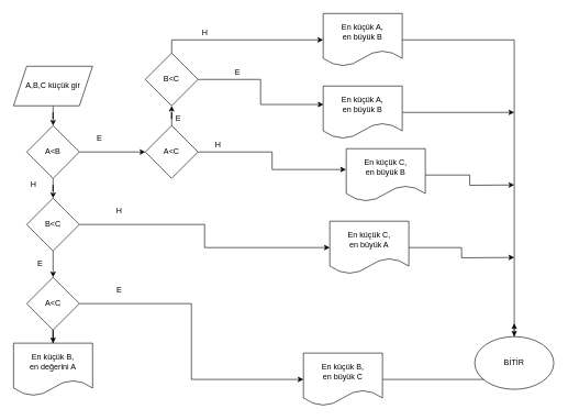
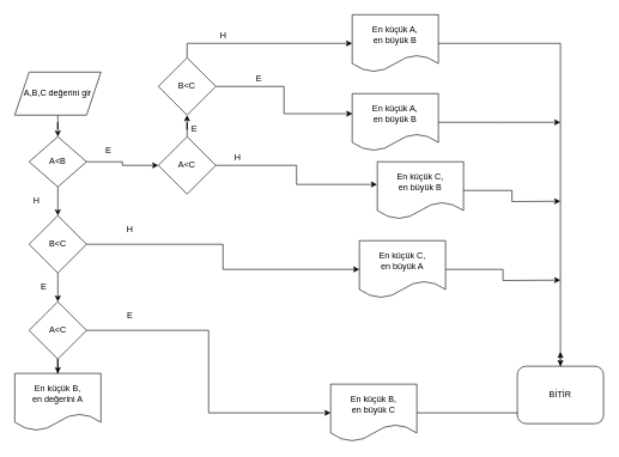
  <mxCell id="0" />
  <mxCell id="1" parent="0" />
  <mxCell id="2" style="edgeStyle=orthogonalEdgeStyle;rounded=0;orthogonalLoop=1;jettySize=auto;html=1;entryX=0.5;entryY=0;entryDx=0;entryDy=0;" edge="1" parent="1" source="3" target="6"><mxGeometry relative="1" as="geometry" /></mxCell>
- <mxCell id="3" value="A,B,C küçük gir" style="shape=parallelogram;perimeter=parallelogramPerimeter;whiteSpace=wrap;html=1;fixedSize=1;" vertex="1" parent="1"><mxGeometry x="20" y="100" width="120" height="60" as="geometry" /></mxCell>
+ <mxCell id="3" value="A,B,C değerini gir" style="shape=parallelogram;perimeter=parallelogramPerimeter;whiteSpace=wrap;html=1;fixedSize=1;" vertex="1" parent="1"><mxGeometry x="20" y="100" width="120" height="60" as="geometry" /></mxCell>
  <mxCell id="4" style="edgeStyle=orthogonalEdgeStyle;rounded=0;orthogonalLoop=1;jettySize=auto;html=1;entryX=0.5;entryY=0;entryDx=0;entryDy=0;" edge="1" parent="1" source="6" target="9"><mxGeometry relative="1" as="geometry" /></mxCell>
  <mxCell id="5" style="edgeStyle=orthogonalEdgeStyle;rounded=0;orthogonalLoop=1;jettySize=auto;html=1;entryX=0;entryY=0.5;entryDx=0;entryDy=0;" edge="1" parent="1" source="6" target="19"><mxGeometry relative="1" as="geometry" /></mxCell>
- <mxCell id="6" value="A&amp;lt;B" style="rhombus;whiteSpace=wrap;html=1;" vertex="1" parent="1"><mxGeometry x="40" y="190" width="80" height="80" as="geometry" /></mxCell>
+ <mxCell id="6" value="A&amp;lt;B" style="rhombus;whiteSpace=wrap;html=1;" vertex="1" parent="1"><mxGeometry x="40" y="190" width="80" height="70" as="geometry" /></mxCell>
  <mxCell id="7" style="edgeStyle=orthogonalEdgeStyle;rounded=0;orthogonalLoop=1;jettySize=auto;html=1;entryX=0.5;entryY=0;entryDx=0;entryDy=0;" edge="1" parent="1" source="9" target="12"><mxGeometry relative="1" as="geometry" /></mxCell>
  <mxCell id="8" style="edgeStyle=orthogonalEdgeStyle;rounded=0;orthogonalLoop=1;jettySize=auto;html=1;entryX=0;entryY=0.5;entryDx=0;entryDy=0;" edge="1" parent="1" source="9" target="27"><mxGeometry relative="1" as="geometry" /></mxCell>
  <mxCell id="9" value="B&amp;lt;C" style="rhombus;whiteSpace=wrap;html=1;" vertex="1" parent="1"><mxGeometry x="40" y="300" width="80" height="80" as="geometry" /></mxCell>
  <mxCell id="10" style="edgeStyle=orthogonalEdgeStyle;rounded=0;orthogonalLoop=1;jettySize=auto;html=1;entryX=0.5;entryY=0;entryDx=0;entryDy=0;" edge="1" parent="1" source="12" target="13"><mxGeometry relative="1" as="geometry" /></mxCell>
  <mxCell id="11" style="edgeStyle=orthogonalEdgeStyle;rounded=0;orthogonalLoop=1;jettySize=auto;html=1;entryX=0;entryY=0.5;entryDx=0;entryDy=0;" edge="1" parent="1" source="12" target="29"><mxGeometry relative="1" as="geometry" /></mxCell>
  <mxCell id="12" value="A&amp;lt;C" style="rhombus;whiteSpace=wrap;html=1;" vertex="1" parent="1"><mxGeometry x="40" y="420" width="80" height="80" as="geometry" /></mxCell>
  <mxCell id="13" value="En küçük B,&lt;br&gt;en değerini A" style="shape=document;whiteSpace=wrap;html=1;boundedLbl=1;" vertex="1" parent="1"><mxGeometry x="20" y="520" width="120" height="80" as="geometry" /></mxCell>
  <mxCell id="14" style="edgeStyle=orthogonalEdgeStyle;rounded=0;orthogonalLoop=1;jettySize=auto;html=1;" edge="1" parent="1" source="16" target="21"><mxGeometry relative="1" as="geometry"><Array as="points"><mxPoint x="260" y="60" /></Array></mxGeometry></mxCell>
  <mxCell id="15" style="edgeStyle=orthogonalEdgeStyle;rounded=0;orthogonalLoop=1;jettySize=auto;html=1;entryX=0.003;entryY=0.35;entryDx=0;entryDy=0;entryPerimeter=0;" edge="1" parent="1" source="16" target="23"><mxGeometry relative="1" as="geometry" /></mxCell>
  <mxCell id="16" value="B&amp;lt;C" style="rhombus;whiteSpace=wrap;html=1;" vertex="1" parent="1"><mxGeometry x="220" y="80" width="80" height="80" as="geometry" /></mxCell>
  <mxCell id="17" style="edgeStyle=orthogonalEdgeStyle;rounded=0;orthogonalLoop=1;jettySize=auto;html=1;entryX=0.5;entryY=1;entryDx=0;entryDy=0;" edge="1" parent="1" source="19" target="16"><mxGeometry relative="1" as="geometry" /></mxCell>
  <mxCell id="18" style="edgeStyle=orthogonalEdgeStyle;rounded=0;orthogonalLoop=1;jettySize=auto;html=1;entryX=-0.003;entryY=0.395;entryDx=0;entryDy=0;entryPerimeter=0;" edge="1" parent="1" source="19" target="25"><mxGeometry relative="1" as="geometry" /></mxCell>
  <mxCell id="19" value="A&amp;lt;C" style="rhombus;whiteSpace=wrap;html=1;" vertex="1" parent="1"><mxGeometry x="220" y="190" width="80" height="80" as="geometry" /></mxCell>
  <mxCell id="20" style="edgeStyle=orthogonalEdgeStyle;rounded=0;orthogonalLoop=1;jettySize=auto;html=1;entryX=0.5;entryY=0;entryDx=0;entryDy=0;" edge="1" parent="1" source="21" target="30"><mxGeometry relative="1" as="geometry" /></mxCell>
  <mxCell id="21" value="En küçük A,&lt;br&gt;en büyük B" style="shape=document;whiteSpace=wrap;html=1;boundedLbl=1;" vertex="1" parent="1"><mxGeometry x="490" y="20" width="120" height="80" as="geometry" /></mxCell>
  <mxCell id="22" style="edgeStyle=orthogonalEdgeStyle;rounded=0;orthogonalLoop=1;jettySize=auto;html=1;" edge="1" parent="1" source="23"><mxGeometry relative="1" as="geometry"><mxPoint x="780" y="170" as="targetPoint" /></mxGeometry></mxCell>
  <mxCell id="23" value="En küçük A,&lt;br&gt;en büyük B" style="shape=document;whiteSpace=wrap;html=1;boundedLbl=1;" vertex="1" parent="1"><mxGeometry x="490" y="130" width="120" height="80" as="geometry" /></mxCell>
  <mxCell id="24" style="edgeStyle=orthogonalEdgeStyle;rounded=0;orthogonalLoop=1;jettySize=auto;html=1;" edge="1" parent="1" source="25"><mxGeometry relative="1" as="geometry"><mxPoint x="780" y="280" as="targetPoint" /></mxGeometry></mxCell>
  <mxCell id="25" value="En küçük C,&lt;br&gt;en büyük B" style="shape=document;whiteSpace=wrap;html=1;boundedLbl=1;" vertex="1" parent="1"><mxGeometry x="525" y="225" width="120" height="80" as="geometry" /></mxCell>
  <mxCell id="26" style="edgeStyle=orthogonalEdgeStyle;rounded=0;orthogonalLoop=1;jettySize=auto;html=1;" edge="1" parent="1" source="27"><mxGeometry relative="1" as="geometry"><mxPoint x="780" y="390" as="targetPoint" /></mxGeometry></mxCell>
  <mxCell id="27" value="En küçük C,&lt;br&gt;en büyük A" style="shape=document;whiteSpace=wrap;html=1;boundedLbl=1;" vertex="1" parent="1"><mxGeometry x="500" y="335" width="120" height="80" as="geometry" /></mxCell>
  <mxCell id="28" style="edgeStyle=orthogonalEdgeStyle;rounded=0;orthogonalLoop=1;jettySize=auto;html=1;" edge="1" parent="1" source="29"><mxGeometry relative="1" as="geometry"><mxPoint x="780" y="490" as="targetPoint" /></mxGeometry></mxCell>
  <mxCell id="29" value="En küçük B,&lt;br&gt;en büyük C" style="shape=document;whiteSpace=wrap;html=1;boundedLbl=1;" vertex="1" parent="1"><mxGeometry x="460" y="535" width="120" height="80" as="geometry" /></mxCell>
- <mxCell id="30" value="BİTİR" style="ellipse;whiteSpace=wrap;html=1;" vertex="1" parent="1"><mxGeometry x="720" y="510" width="120" height="80" as="geometry" /></mxCell>
+ <mxCell id="30" value="BİTİR" style="whiteSpace=wrap;html=1;rounded=1;" vertex="1" parent="1"><mxGeometry x="720" y="510" width="120" height="80" as="geometry" /></mxCell>
  <mxCell id="31" value="E" style="text;html=1;align=center;verticalAlign=middle;resizable=0;points=[];autosize=1;strokeColor=none;fillColor=none;" vertex="1" parent="1"><mxGeometry x="140" y="200" width="20" height="20" as="geometry" /></mxCell>
  <mxCell id="32" value="H" style="text;html=1;align=center;verticalAlign=middle;resizable=0;points=[];autosize=1;strokeColor=none;fillColor=none;" vertex="1" parent="1"><mxGeometry x="170" y="310" width="20" height="20" as="geometry" /></mxCell>
  <mxCell id="33" value="E" style="text;html=1;align=center;verticalAlign=middle;resizable=0;points=[];autosize=1;strokeColor=none;fillColor=none;" vertex="1" parent="1"><mxGeometry x="170" y="430" width="20" height="20" as="geometry" /></mxCell>
  <mxCell id="34" value="H" style="text;html=1;align=center;verticalAlign=middle;resizable=0;points=[];autosize=1;strokeColor=none;fillColor=none;" vertex="1" parent="1"><mxGeometry x="40" y="270" width="20" height="20" as="geometry" /></mxCell>
  <mxCell id="35" value="E" style="text;html=1;align=center;verticalAlign=middle;resizable=0;points=[];autosize=1;strokeColor=none;fillColor=none;" vertex="1" parent="1"><mxGeometry x="50" y="390" width="20" height="20" as="geometry" /></mxCell>
  <mxCell id="36" value="H" style="text;html=1;align=center;verticalAlign=middle;resizable=0;points=[];autosize=1;strokeColor=none;fillColor=none;" vertex="1" parent="1"><mxGeometry x="300" y="40" width="20" height="20" as="geometry" /></mxCell>
  <mxCell id="37" value="E" style="text;html=1;align=center;verticalAlign=middle;resizable=0;points=[];autosize=1;strokeColor=none;fillColor=none;" vertex="1" parent="1"><mxGeometry x="350" y="100" width="20" height="20" as="geometry" /></mxCell>
  <mxCell id="38" value="E" style="text;html=1;align=center;verticalAlign=middle;resizable=0;points=[];autosize=1;strokeColor=none;fillColor=none;" vertex="1" parent="1"><mxGeometry x="260" y="170" width="20" height="20" as="geometry" /></mxCell>
  <mxCell id="39" value="H" style="text;html=1;align=center;verticalAlign=middle;resizable=0;points=[];autosize=1;strokeColor=none;fillColor=none;" vertex="1" parent="1"><mxGeometry x="320" y="210" width="20" height="20" as="geometry" /></mxCell>
